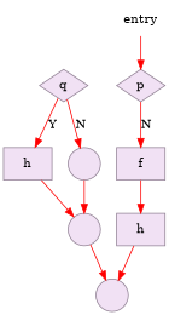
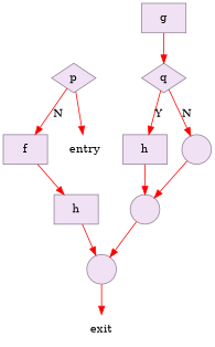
  digraph {
    node [color="#918194" fillcolor="#f1e1f4" shape=box style=filled]
    edge [color=red]
    n1 [label=p shape=diamond]
    n2 [label=f]
    n3 [label=h]
+   n4 [label=g]
    n5 [label=q shape=diamond]
    n6 [filllcolor=yellow label=" " shape=circle]
+   n7 [fillcolor=white label=exit shape=plaintext]
    n8 [label=h]
    n9 [filllcolor=yellow label=" " shape=circle]
    n10 [filllcolor=yellow label=" " shape=circle]
    n11 [fillcolor=white label=entry shape=plaintext]
    n1 -> n2 [label=N]
    n2 -> n3
    n3 -> n6
+   n4 -> n5
    n5 -> n8 [label=Y]
    n5 -> n9 [label=N]
+   n6 -> n7
    n8 -> n10
    n9 -> n10
    n10 -> n6
-   n11 -> n1
+   n1 -> n11
  }
